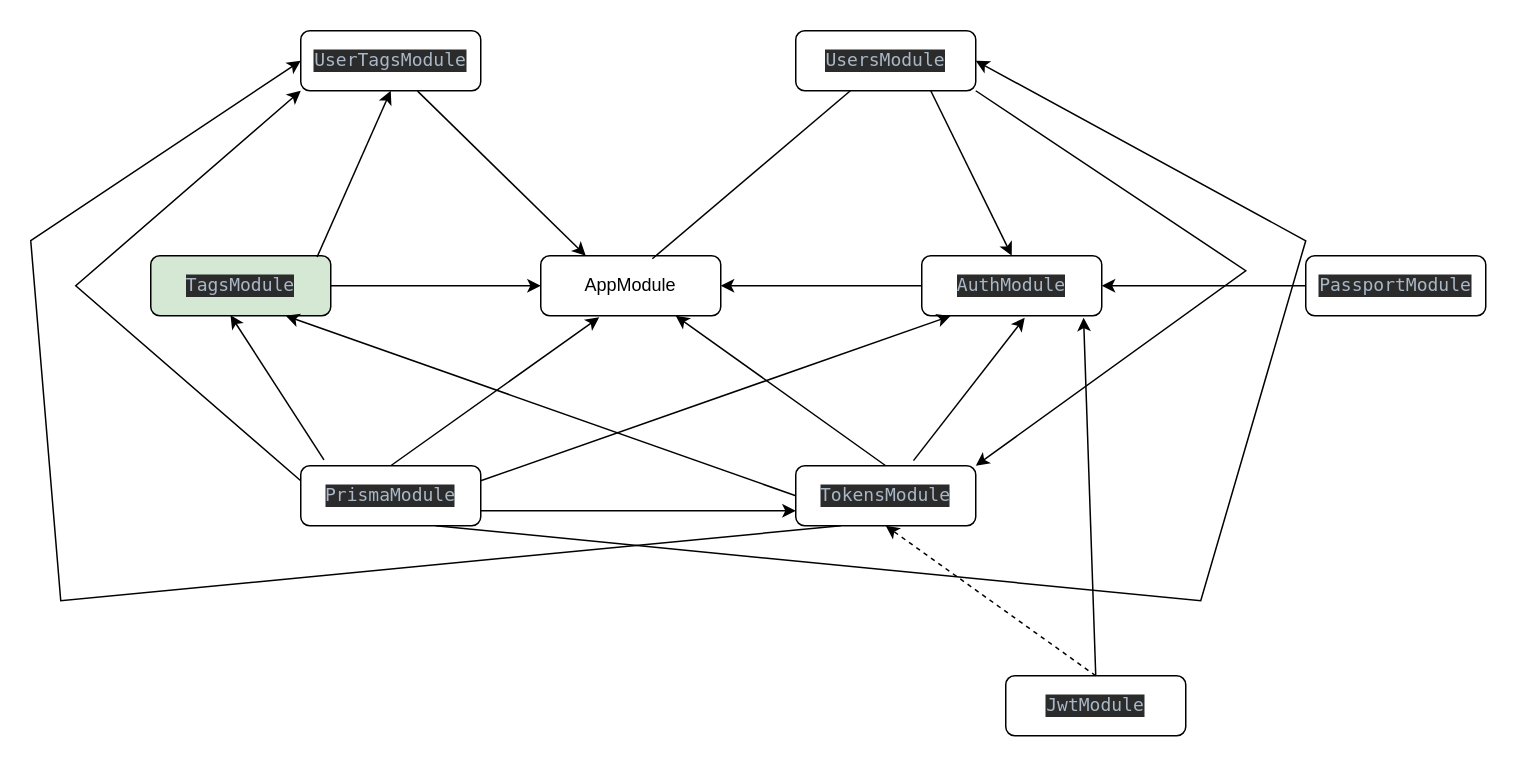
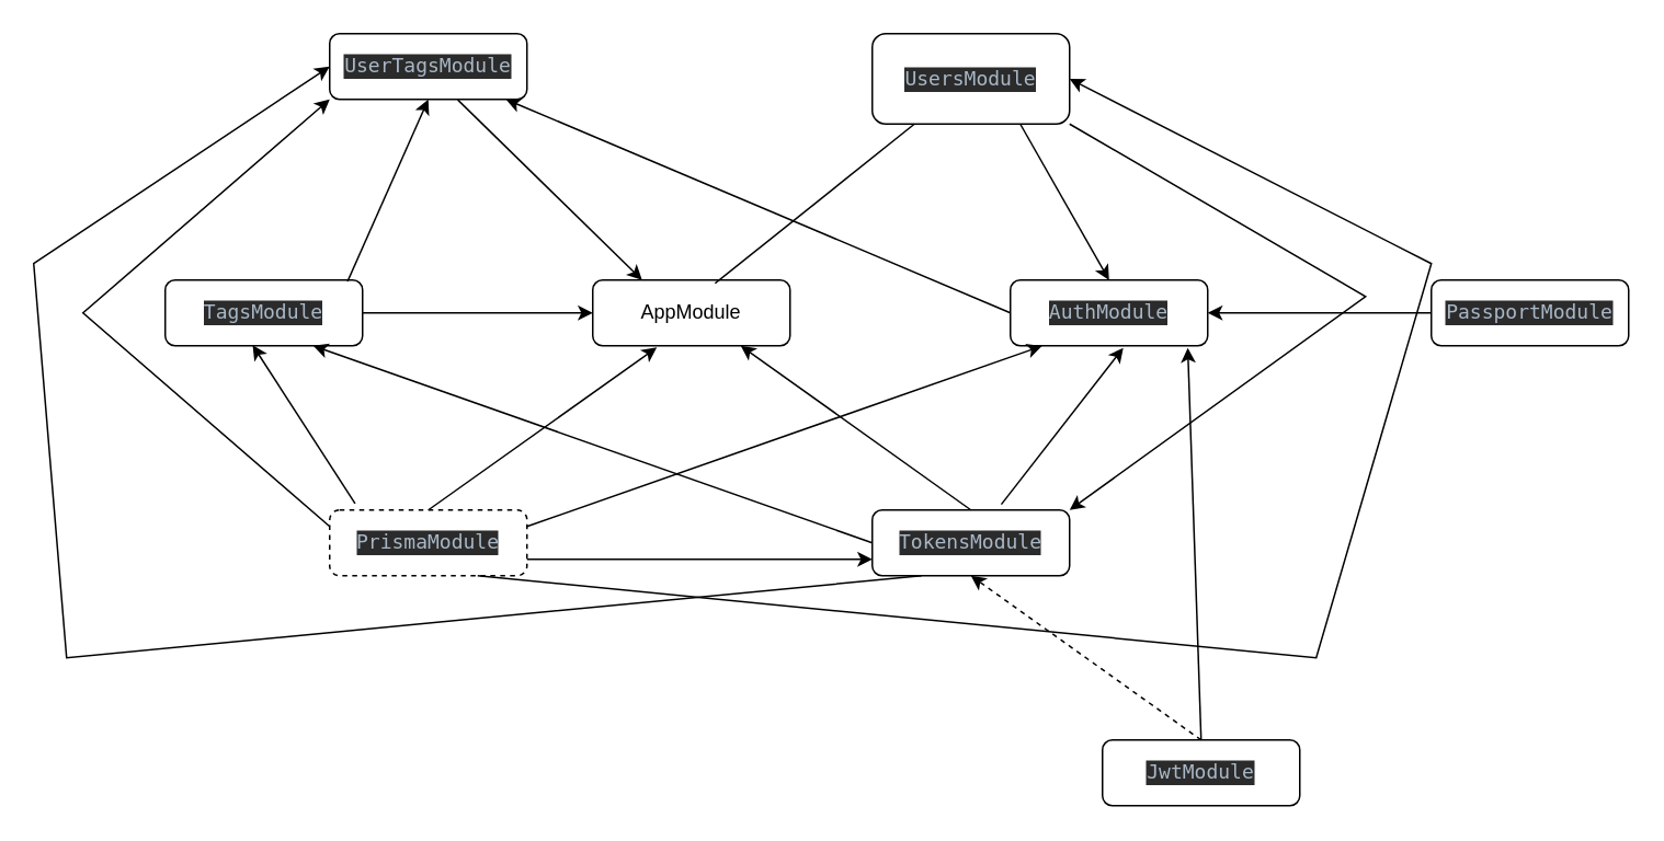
  <mxCell id="0" />
  <mxCell id="1" parent="0" />
  <mxCell id="2" value="AppModule" style="rounded=1;whiteSpace=wrap;html=1;fontSize=12;glass=0;strokeWidth=1;shadow=0;" parent="1" vertex="1"><mxGeometry x="360" y="170" width="120" height="40" as="geometry" /></mxCell>
- <mxCell id="3" value="&lt;pre style=&quot;background-color:#2b2b2b;color:#a9b7c6;font-family:'JetBrains Mono',monospace;font-size:9,8pt;&quot;&gt;PrismaModule&lt;/pre&gt;" style="rounded=1;whiteSpace=wrap;html=1;fontSize=12;glass=0;strokeWidth=1;shadow=0;" vertex="1" parent="1"><mxGeometry y="310" width="120" height="40" as="geometry" x="200" /></mxCell>
+ <mxCell id="3" value="&lt;pre style=&quot;background-color:#2b2b2b;color:#a9b7c6;font-family:'JetBrains Mono',monospace;font-size:9,8pt;&quot;&gt;PrismaModule&lt;/pre&gt;" style="rounded=1;whiteSpace=wrap;html=1;fontSize=12;glass=0;strokeWidth=1;shadow=0;dashed=1;" vertex="1" parent="1"><mxGeometry y="310" width="120" height="40" as="geometry" x="200" /></mxCell>
  <mxCell id="4" value="&lt;pre style=&quot;background-color:#2b2b2b;color:#a9b7c6;font-family:'JetBrains Mono',monospace;font-size:9,8pt;&quot;&gt;TokensModule&lt;/pre&gt;" style="rounded=1;whiteSpace=wrap;html=1;fontSize=12;glass=0;strokeWidth=1;shadow=0;" vertex="1" parent="1"><mxGeometry x="530" y="310" width="120" height="40" as="geometry" /></mxCell>
  <mxCell id="5" value="&lt;pre style=&quot;background-color:#2b2b2b;color:#a9b7c6;font-family:'JetBrains Mono',monospace;font-size:9,8pt;&quot;&gt;UserTagsModule&lt;/pre&gt;" style="rounded=1;whiteSpace=wrap;html=1;fontSize=12;glass=0;strokeWidth=1;shadow=0;" vertex="1" parent="1"><mxGeometry y="20" width="120" height="40" as="geometry" x="200" /></mxCell>
- <mxCell id="6" value="&lt;pre style=&quot;background-color:#2b2b2b;color:#a9b7c6;font-family:'JetBrains Mono',monospace;font-size:9,8pt;&quot;&gt;TagsModule&lt;/pre&gt;" style="rounded=1;whiteSpace=wrap;html=1;fontSize=12;glass=0;strokeWidth=1;shadow=0;fillColor=#d5e8d4;" vertex="1" parent="1"><mxGeometry x="100" y="170" width="120" height="40" as="geometry" /></mxCell>
- <mxCell id="7" value="&lt;pre style=&quot;background-color:#2b2b2b;color:#a9b7c6;font-family:'JetBrains Mono',monospace;font-size:9,8pt;&quot;&gt;UsersModule&lt;/pre&gt;" style="rounded=1;whiteSpace=wrap;html=1;fontSize=12;glass=0;strokeWidth=1;shadow=0;" vertex="1" parent="1"><mxGeometry x="530" y="20" width="120" height="40" as="geometry" /></mxCell>
+ <mxCell id="6" value="&lt;pre style=&quot;background-color:#2b2b2b;color:#a9b7c6;font-family:'JetBrains Mono',monospace;font-size:9,8pt;&quot;&gt;TagsModule&lt;/pre&gt;" style="rounded=1;whiteSpace=wrap;html=1;fontSize=12;glass=0;strokeWidth=1;shadow=0;" vertex="1" parent="1"><mxGeometry x="100" y="170" width="120" height="40" as="geometry" /></mxCell>
+ <mxCell id="7" value="&lt;pre style=&quot;background-color:#2b2b2b;color:#a9b7c6;font-family:'JetBrains Mono',monospace;font-size:9,8pt;&quot;&gt;UsersModule&lt;/pre&gt;" style="rounded=1;whiteSpace=wrap;html=1;fontSize=12;glass=0;strokeWidth=1;shadow=0;" vertex="1" parent="1"><mxGeometry x="530" y="20" width="120" height="55" as="geometry" /></mxCell>
  <mxCell id="8" value="&lt;pre style=&quot;background-color:#2b2b2b;color:#a9b7c6;font-family:'JetBrains Mono',monospace;font-size:9,8pt;&quot;&gt;AuthModule&lt;/pre&gt;" style="rounded=1;whiteSpace=wrap;html=1;fontSize=12;glass=0;strokeWidth=1;shadow=0;" vertex="1" parent="1"><mxGeometry x="614" y="170" width="120" height="40" as="geometry" /></mxCell>
  <mxCell id="9" value="" style="endArrow=none;html=1;rounded=0;entryX=0.62;entryY=0.05;entryDx=0;entryDy=0;entryPerimeter=0;" edge="1" parent="1" source="7" target="2"><mxGeometry width="50" height="50" relative="1" as="geometry"><mxPoint x="340" y="200" as="sourcePoint" /><mxPoint x="390" y="150" as="targetPoint" /></mxGeometry></mxCell>
- <mxCell id="10" value="" style="endArrow=classic;html=1;rounded=0;entryX=1;entryY=0.5;entryDx=0;entryDy=0;exitX=0;exitY=0.5;exitDx=0;exitDy=0;" edge="1" parent="1" source="8" target="2"><mxGeometry width="50" height="50" relative="1" as="geometry"><mxPoint x="410" y="210" as="sourcePoint" /><mxPoint x="460" y="160" as="targetPoint" /></mxGeometry></mxCell>
+ <mxCell id="10" value="" style="endArrow=classic;html=1;rounded=0;exitX=0;exitY=0.5;exitDx=0;exitDy=0;" edge="1" parent="1" source="8" target="5"><mxGeometry width="50" height="50" relative="1" as="geometry"><mxPoint x="410" y="210" as="sourcePoint" /><mxPoint x="460" y="160" as="targetPoint" /></mxGeometry></mxCell>
  <mxCell id="11" value="" style="endArrow=classic;html=1;rounded=0;entryX=0.25;entryY=0;entryDx=0;entryDy=0;exitX=0.649;exitY=1.006;exitDx=0;exitDy=0;exitPerimeter=0;" edge="1" parent="1" source="5" target="2"><mxGeometry width="50" height="50" relative="1" as="geometry"><mxPoint x="496.96" y="144" as="sourcePoint" /><mxPoint x="460" y="180" as="targetPoint" /></mxGeometry></mxCell>
  <mxCell id="12" value="" style="endArrow=classic;html=1;rounded=0;entryX=0.75;entryY=1;entryDx=0;entryDy=0;exitX=0.5;exitY=0;exitDx=0;exitDy=0;" edge="1" parent="1" source="4" target="2"><mxGeometry width="50" height="50" relative="1" as="geometry"><mxPoint x="506.96" y="154" as="sourcePoint" /><mxPoint x="470" y="190" as="targetPoint" /></mxGeometry></mxCell>
  <mxCell id="13" value="" style="endArrow=classic;html=1;rounded=0;entryX=0.325;entryY=1.025;entryDx=0;entryDy=0;exitX=0.5;exitY=0;exitDx=0;exitDy=0;entryPerimeter=0;" edge="1" parent="1" source="3" target="2"><mxGeometry width="50" height="50" relative="1" as="geometry"><mxPoint x="516.96" y="164" as="sourcePoint" /><mxPoint x="480" y="200" as="targetPoint" /></mxGeometry></mxCell>
  <mxCell id="14" value="" style="endArrow=classic;html=1;rounded=0;entryX=0;entryY=0.5;entryDx=0;entryDy=0;exitX=1;exitY=0.5;exitDx=0;exitDy=0;" edge="1" parent="1" source="6" target="2"><mxGeometry width="50" height="50" relative="1" as="geometry"><mxPoint x="526.96" y="174" as="sourcePoint" /><mxPoint x="490" y="210" as="targetPoint" /></mxGeometry></mxCell>
  <mxCell id="15" value="" style="endArrow=classic;html=1;rounded=0;entryX=0.443;entryY=0.991;entryDx=0;entryDy=0;exitX=0.129;exitY=-0.097;exitDx=0;exitDy=0;exitPerimeter=0;entryPerimeter=0;" edge="1" parent="1" source="3" target="6"><mxGeometry width="50" height="50" relative="1" as="geometry"><mxPoint x="536.96" y="44" as="sourcePoint" /><mxPoint x="500" y="80" as="targetPoint" /></mxGeometry></mxCell>
  <mxCell id="16" value="" style="endArrow=classic;html=1;rounded=0;entryX=0.75;entryY=1;entryDx=0;entryDy=0;exitX=0;exitY=0.5;exitDx=0;exitDy=0;" edge="1" parent="1" source="4" target="6"><mxGeometry width="50" height="50" relative="1" as="geometry"><mxPoint x="546.96" y="54" as="sourcePoint" /><mxPoint x="510" y="90" as="targetPoint" /></mxGeometry></mxCell>
  <mxCell id="17" value="" style="endArrow=classic;html=1;rounded=0;entryX=1;entryY=0;entryDx=0;entryDy=0;exitX=1;exitY=1;exitDx=0;exitDy=0;fillColor=#d5e8d4;strokeColor=#000000;strokeWidth=1;" edge="1" parent="1" source="7" target="4"><mxGeometry width="50" height="50" relative="1" as="geometry"><mxPoint x="556.96" y="64" as="sourcePoint" /><mxPoint x="520" y="100" as="targetPoint" /><Array as="points"><mxPoint x="830" y="180" /></Array></mxGeometry></mxCell>
  <mxCell id="18" value="" style="endArrow=classic;html=1;rounded=0;entryX=0;entryY=0.75;entryDx=0;entryDy=0;exitX=1;exitY=0.75;exitDx=0;exitDy=0;" edge="1" parent="1" source="3" target="4"><mxGeometry width="50" height="50" relative="1" as="geometry"><mxPoint x="566.96" y="74" as="sourcePoint" /><mxPoint x="530" y="110" as="targetPoint" /></mxGeometry></mxCell>
  <mxCell id="19" value="" style="endArrow=classic;html=1;rounded=0;entryX=0;entryY=0.5;entryDx=0;entryDy=0;exitX=0.25;exitY=1;exitDx=0;exitDy=0;" edge="1" parent="1" source="4" target="5"><mxGeometry width="50" height="50" relative="1" as="geometry"><mxPoint x="586.96" y="94" as="sourcePoint" /><mxPoint x="550" y="130" as="targetPoint" /><Array as="points"><mxPoint x="40" y="400" /><mxPoint x="20" y="160" /></Array></mxGeometry></mxCell>
  <mxCell id="20" value="" style="endArrow=classic;html=1;rounded=0;entryX=0.5;entryY=1;entryDx=0;entryDy=0;exitX=0.924;exitY=0.021;exitDx=0;exitDy=0;exitPerimeter=0;" edge="1" parent="1" source="6" target="5"><mxGeometry width="50" height="50" relative="1" as="geometry"><mxPoint x="596.96" y="104" as="sourcePoint" /><mxPoint x="560" y="140" as="targetPoint" /></mxGeometry></mxCell>
  <mxCell id="21" value="" style="endArrow=classic;html=1;rounded=0;entryX=0;entryY=1;entryDx=0;entryDy=0;exitX=0;exitY=0.25;exitDx=0;exitDy=0;" edge="1" parent="1" source="3" target="5"><mxGeometry width="50" height="50" relative="1" as="geometry"><mxPoint x="606.96" y="114" as="sourcePoint" /><mxPoint x="570" y="150" as="targetPoint" /><Array as="points"><mxPoint x="50" y="190" /></Array></mxGeometry></mxCell>
  <mxCell id="22" value="" style="endArrow=classic;html=1;rounded=0;entryX=1;entryY=0.5;entryDx=0;entryDy=0;exitX=0.75;exitY=1;exitDx=0;exitDy=0;" edge="1" parent="1" source="3" target="7"><mxGeometry width="50" height="50" relative="1" as="geometry"><mxPoint x="626.96" y="134" as="sourcePoint" /><mxPoint x="590" y="170" as="targetPoint" /><Array as="points"><mxPoint x="800" y="400" /><mxPoint x="870" y="160" /></Array></mxGeometry></mxCell>
  <mxCell id="23" value="" style="endArrow=classic;html=1;rounded=0;entryX=0.5;entryY=0;entryDx=0;entryDy=0;exitX=0.75;exitY=1;exitDx=0;exitDy=0;fillColor=#d5e8d4;strokeColor=#000000;strokeWidth=1;" edge="1" parent="1" source="7" target="8"><mxGeometry width="50" height="50" relative="1" as="geometry"><mxPoint x="636.96" y="144" as="sourcePoint" /><mxPoint x="600" y="180" as="targetPoint" /></mxGeometry></mxCell>
  <mxCell id="24" value="" style="endArrow=classic;html=1;rounded=0;entryX=0.572;entryY=1.032;entryDx=0;entryDy=0;exitX=0.654;exitY=-0.085;exitDx=0;exitDy=0;exitPerimeter=0;entryPerimeter=0;fillColor=#d5e8d4;strokeColor=#000000;strokeWidth=1;" edge="1" parent="1" source="4" target="8"><mxGeometry width="50" height="50" relative="1" as="geometry"><mxPoint x="646.96" y="154" as="sourcePoint" /><mxPoint x="610" y="190" as="targetPoint" /></mxGeometry></mxCell>
  <mxCell id="25" value="" style="endArrow=classic;html=1;rounded=0;exitX=1;exitY=0.25;exitDx=0;exitDy=0;entryX=0.16;entryY=1.003;entryDx=0;entryDy=0;entryPerimeter=0;" edge="1" parent="1" source="3" target="8"><mxGeometry width="50" height="50" relative="1" as="geometry"><mxPoint x="656.96" y="164" as="sourcePoint" /><mxPoint x="540" y="210" as="targetPoint" /></mxGeometry></mxCell>
  <mxCell id="26" value="&lt;pre style=&quot;background-color:#2b2b2b;color:#a9b7c6;font-family:'JetBrains Mono',monospace;font-size:9,8pt;&quot;&gt;JwtModule&lt;/pre&gt;" style="rounded=1;whiteSpace=wrap;html=1;fontSize=12;glass=0;strokeWidth=1;shadow=0;" vertex="1" parent="1"><mxGeometry x="670" y="450" width="120" height="40" as="geometry" /></mxCell>
  <mxCell id="27" value="" style="endArrow=classic;html=1;rounded=0;strokeColor=#000000;strokeWidth=1;exitX=0.5;exitY=0;exitDx=0;exitDy=0;entryX=0.5;entryY=1;entryDx=0;entryDy=0;dashed=1;" edge="1" parent="1" source="26" target="4"><mxGeometry width="50" height="50" relative="1" as="geometry"><mxPoint x="420" y="270" as="sourcePoint" /><mxPoint x="470" y="220" as="targetPoint" /></mxGeometry></mxCell>
  <mxCell id="28" value="&lt;pre style=&quot;background-color:#2b2b2b;color:#a9b7c6;font-family:'JetBrains Mono',monospace;font-size:9,8pt;&quot;&gt;PassportModule&lt;/pre&gt;" style="rounded=1;whiteSpace=wrap;html=1;fontSize=12;glass=0;strokeWidth=1;shadow=0;" vertex="1" parent="1"><mxGeometry x="870" y="170" width="120" height="40" as="geometry" /></mxCell>
  <mxCell id="29" value="" style="endArrow=classic;html=1;rounded=0;strokeColor=#000000;strokeWidth=1;exitX=0;exitY=0.5;exitDx=0;exitDy=0;entryX=1;entryY=0.5;entryDx=0;entryDy=0;" edge="1" parent="1" source="28" target="8"><mxGeometry width="50" height="50" relative="1" as="geometry"><mxPoint x="490" y="250" as="sourcePoint" /><mxPoint x="540" y="200" as="targetPoint" /></mxGeometry></mxCell>
  <mxCell id="30" value="" style="endArrow=classic;html=1;rounded=0;strokeColor=#000000;strokeWidth=1;exitX=0.5;exitY=0;exitDx=0;exitDy=0;entryX=0.899;entryY=1.032;entryDx=0;entryDy=0;entryPerimeter=0;" edge="1" parent="1" source="26" target="8"><mxGeometry width="50" height="50" relative="1" as="geometry"><mxPoint x="440" y="340" as="sourcePoint" /><mxPoint x="490" y="290" as="targetPoint" /></mxGeometry></mxCell>
